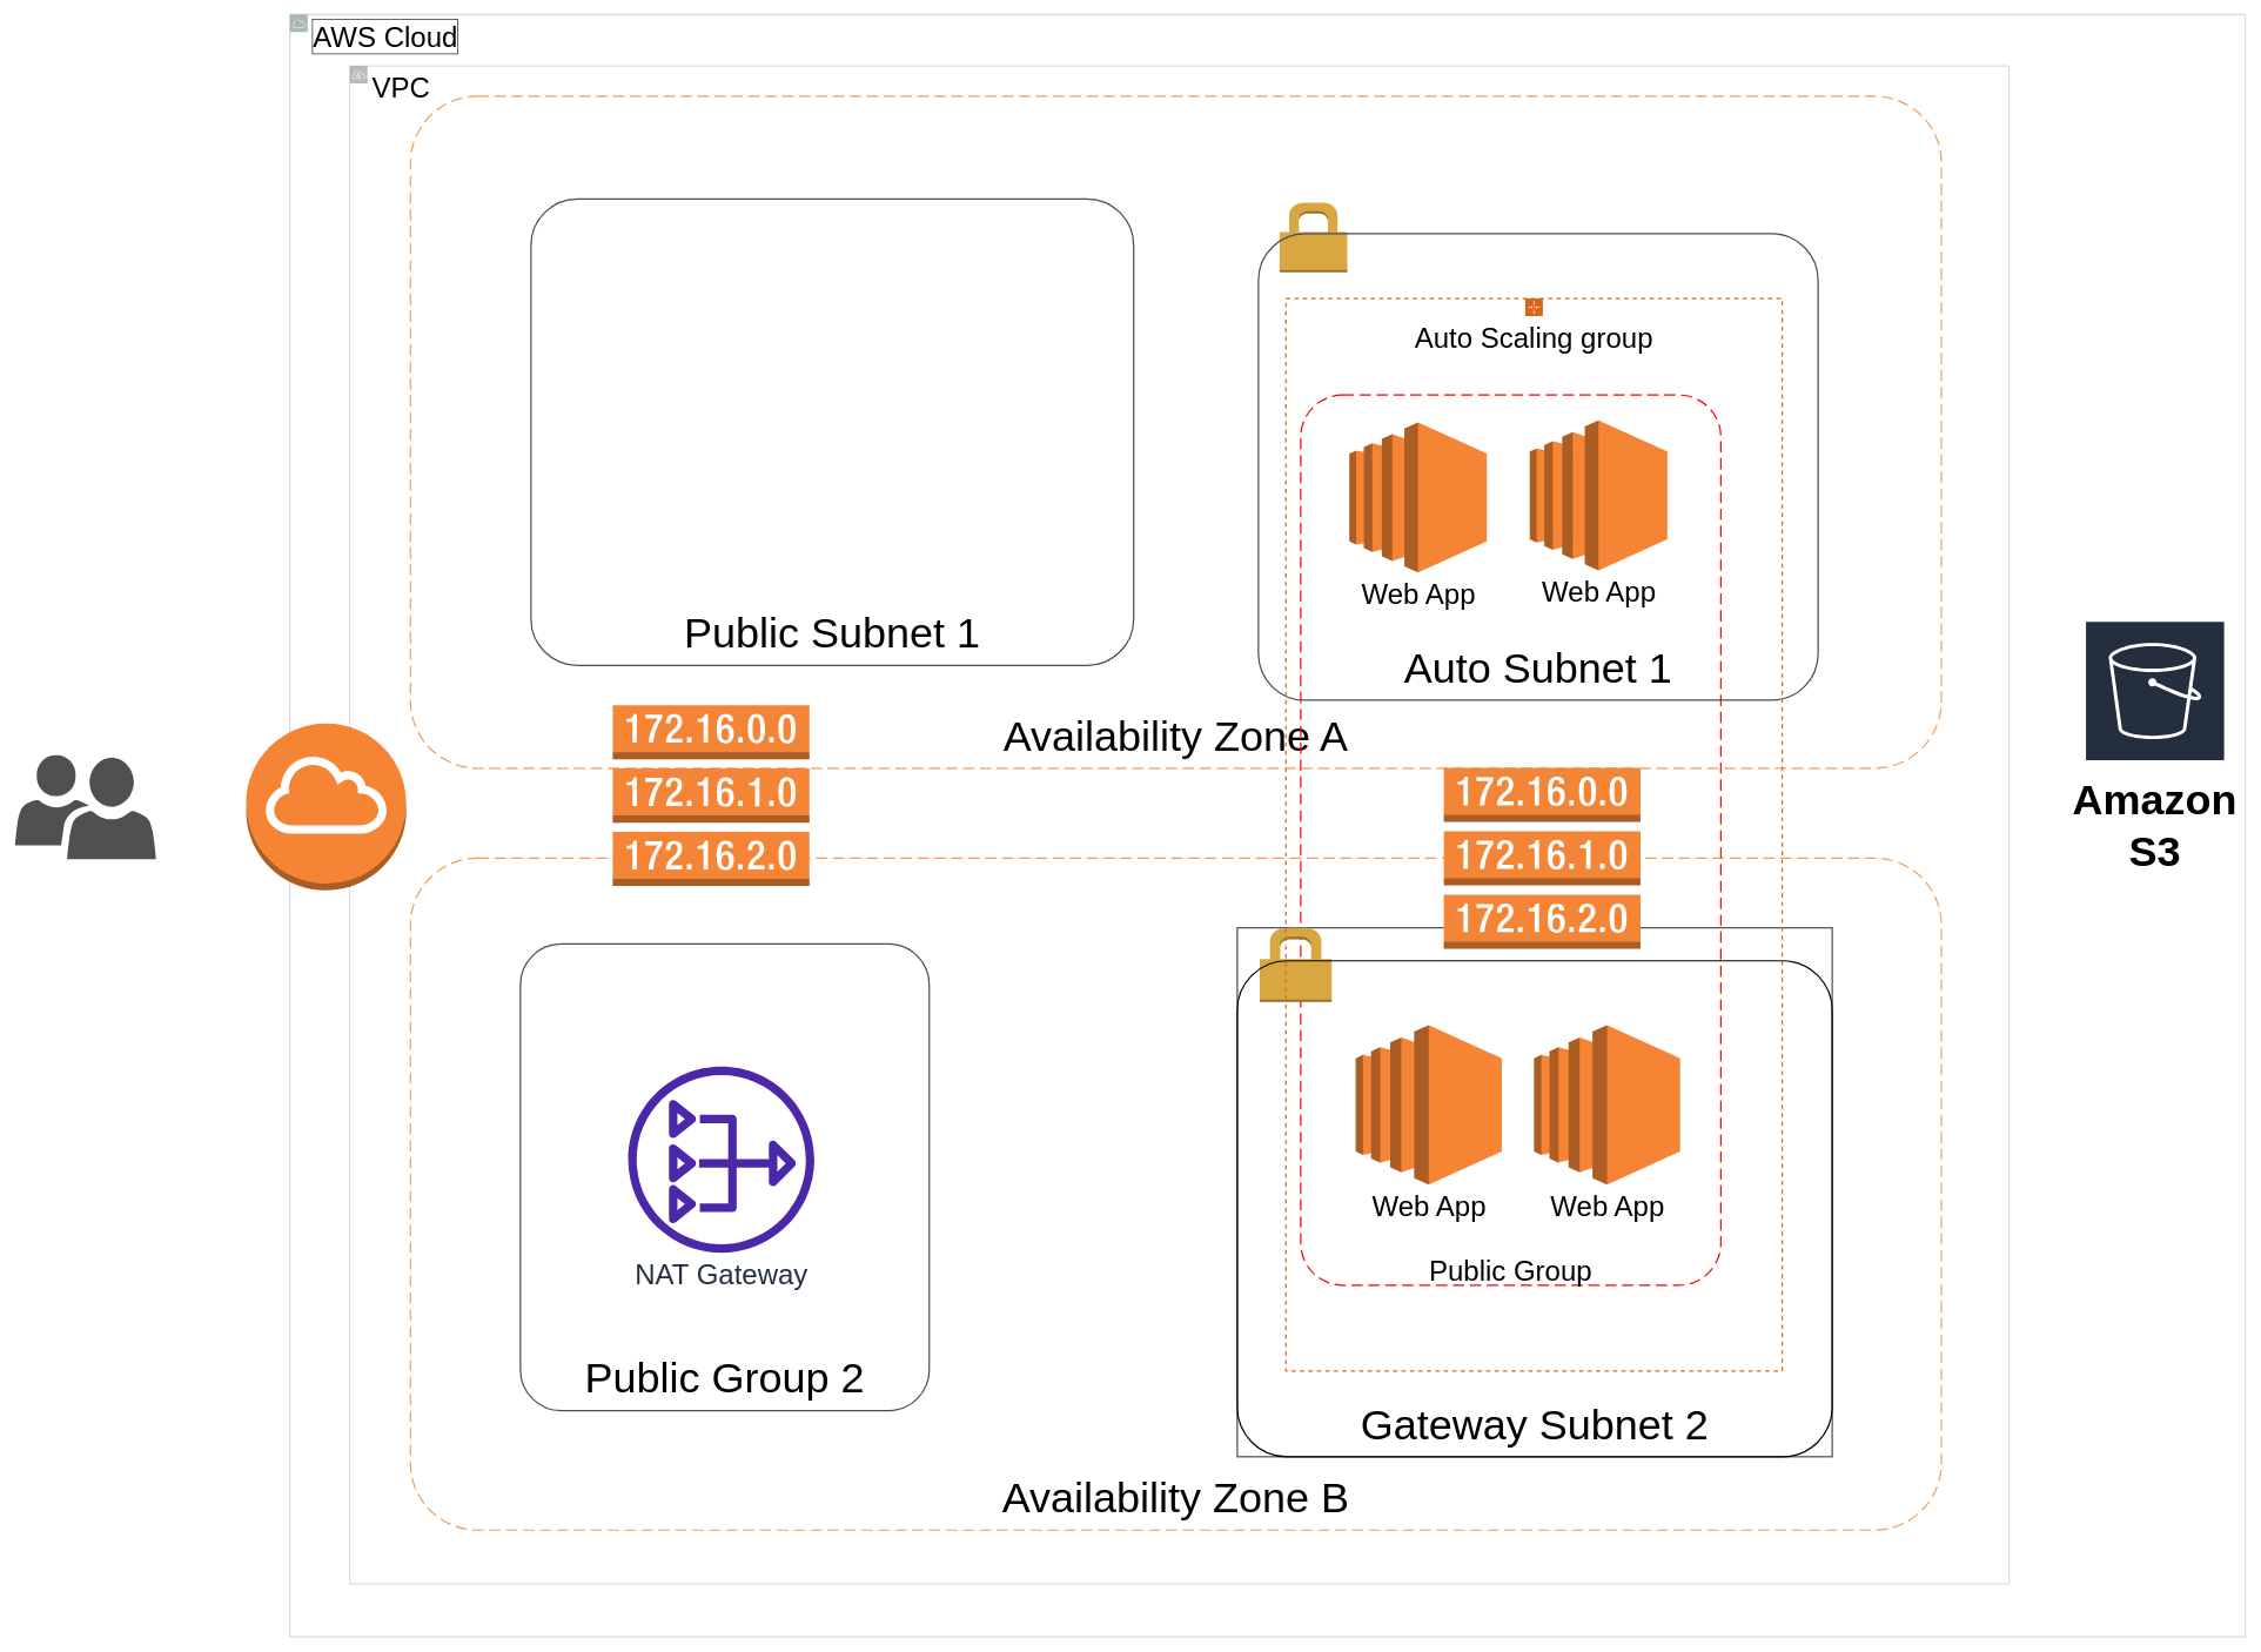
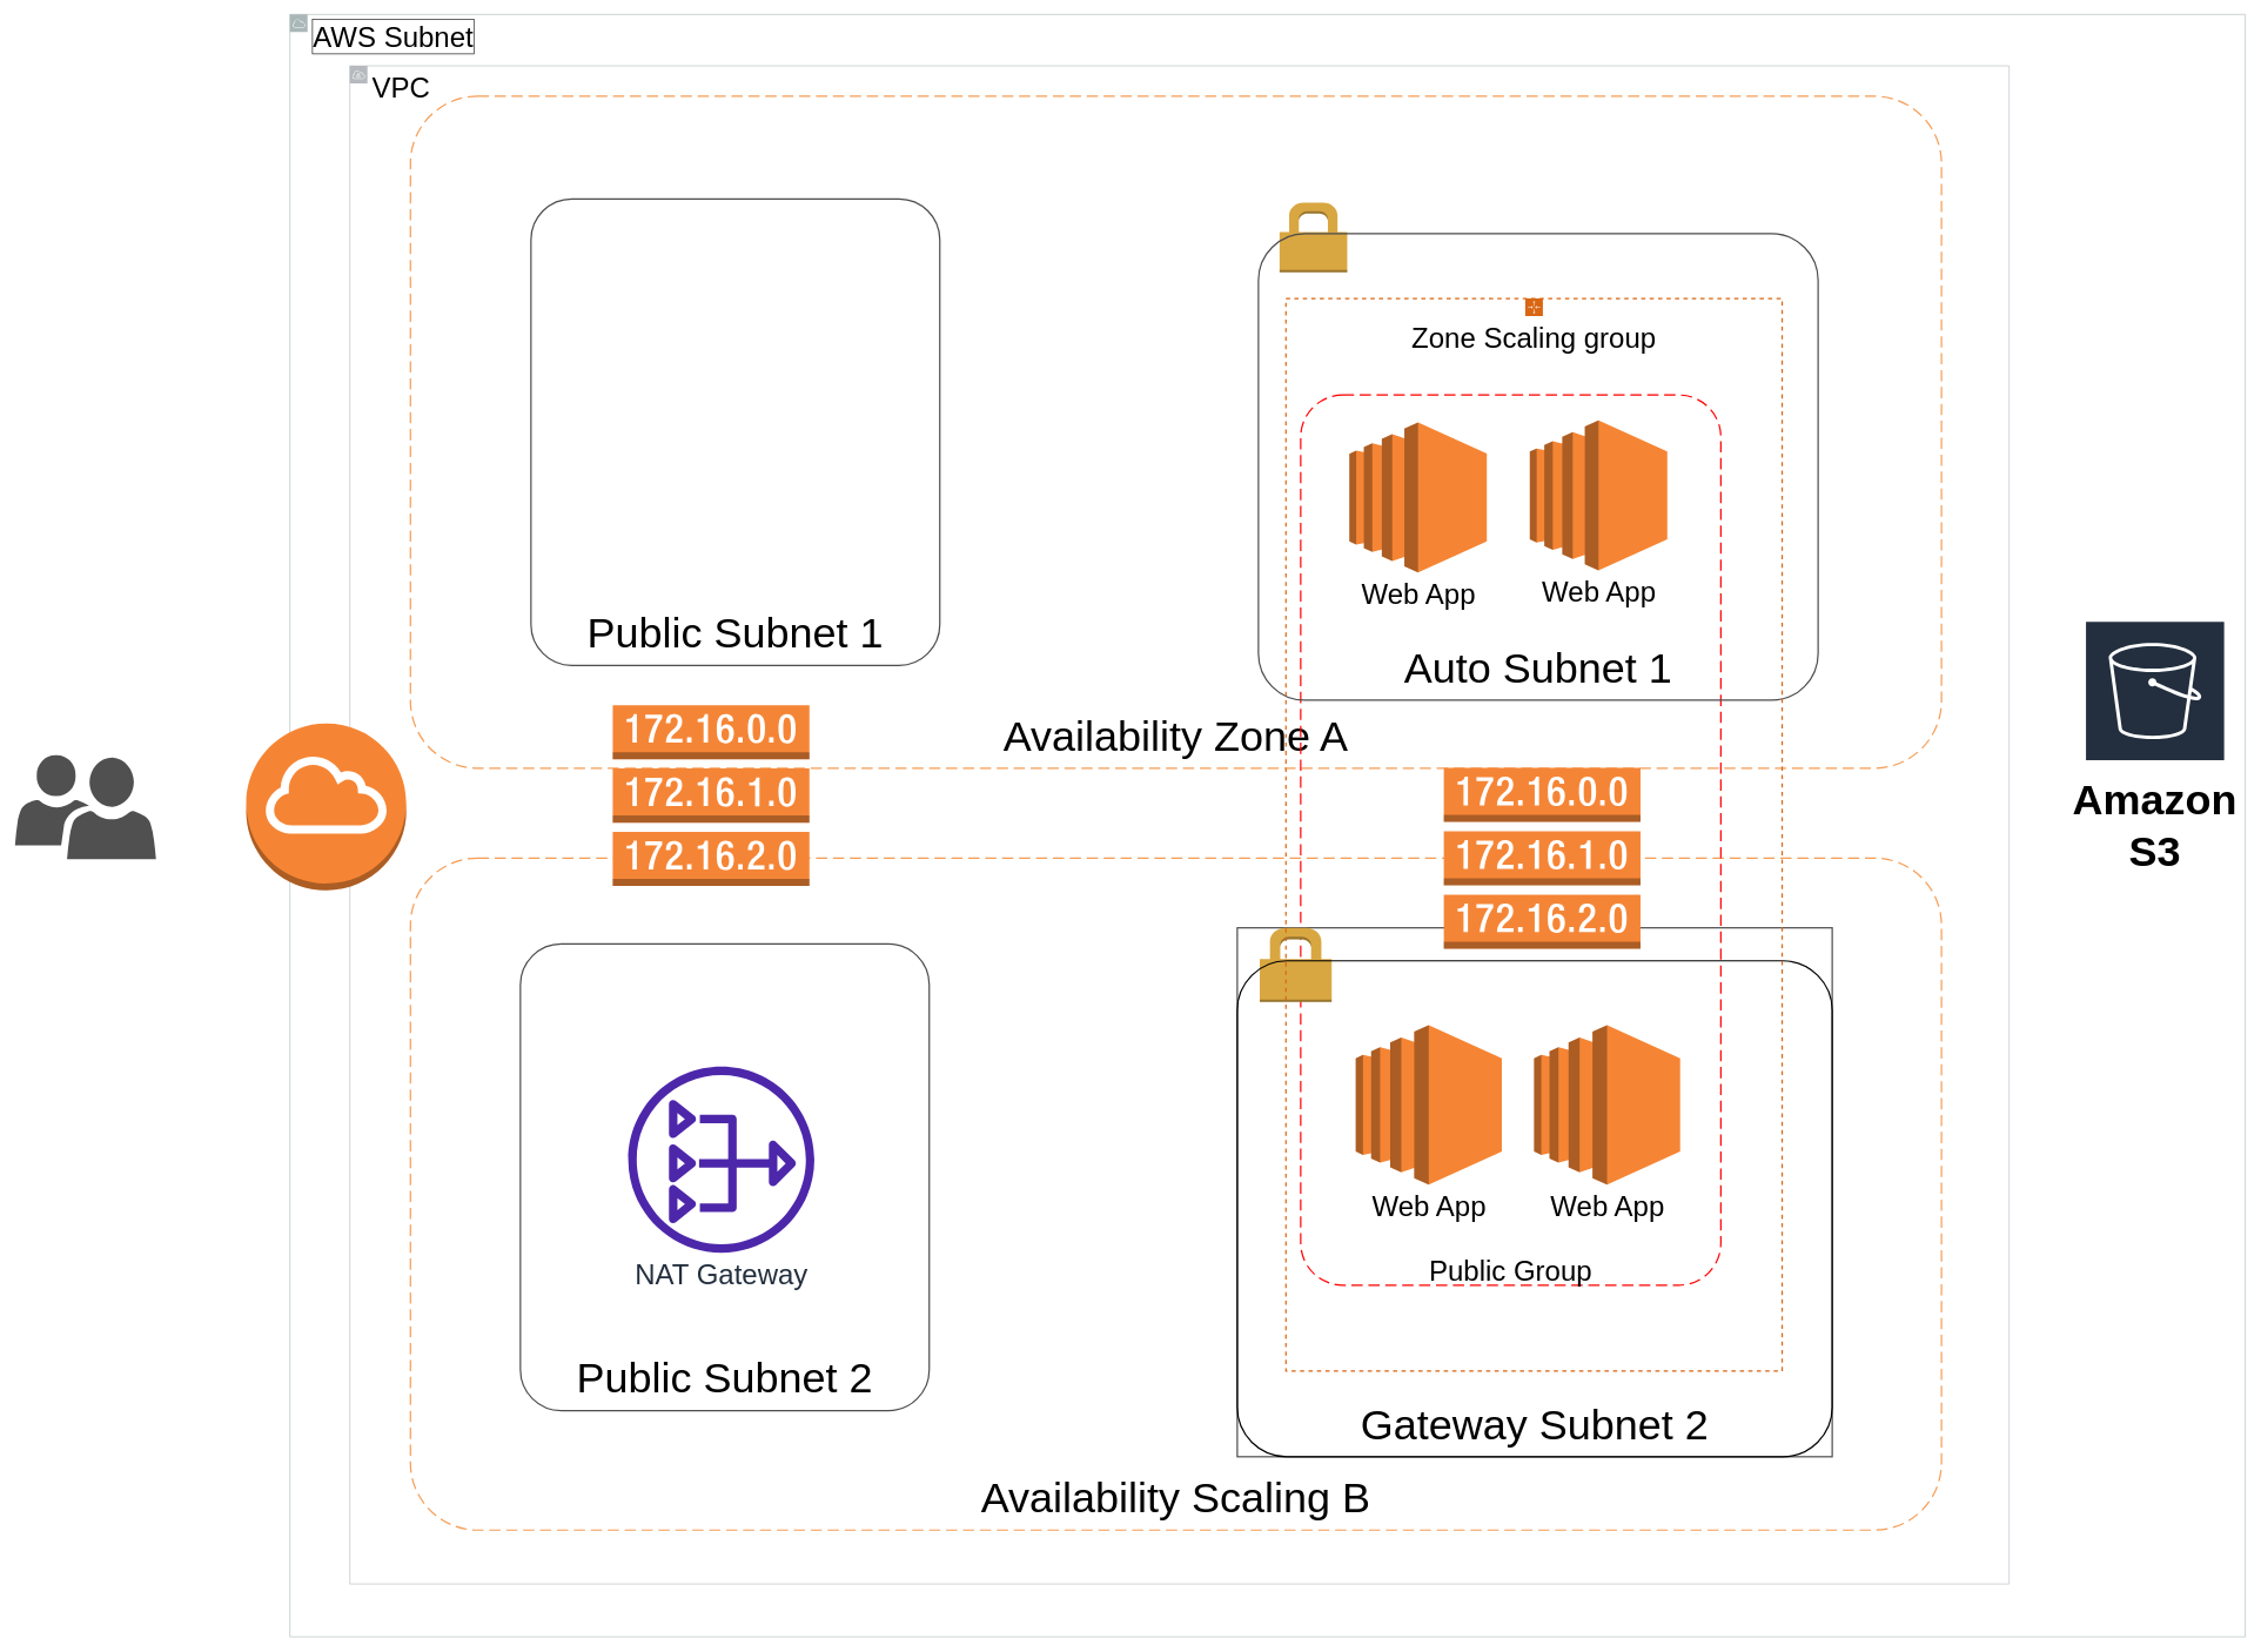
  <mxCell id="0" />
  <mxCell id="1" parent="0" />
- <mxCell id="2" value="AWS Cloud" style="sketch=0;outlineConnect=0;gradientColor=none;html=1;whiteSpace=wrap;fontSize=40;fontStyle=0;shape=mxgraph.aws4.group;grIcon=mxgraph.aws4.group_aws_cloud;strokeColor=#AAB7B8;fillColor=none;verticalAlign=top;align=left;spacingLeft=30;fontColor=#000000;dashed=0;labelBorderColor=#000000;" parent="1" vertex="1"><mxGeometry x="410" y="20" width="2774" height="2302" as="geometry" /></mxCell>
+ <mxCell id="2" value="AWS Subnet" style="sketch=0;outlineConnect=0;gradientColor=none;html=1;whiteSpace=wrap;fontSize=40;fontStyle=0;shape=mxgraph.aws4.group;grIcon=mxgraph.aws4.group_aws_cloud;strokeColor=#AAB7B8;fillColor=none;verticalAlign=top;align=left;spacingLeft=30;fontColor=#000000;dashed=0;labelBorderColor=#000000;" parent="1" vertex="1"><mxGeometry x="410" y="20" width="2774" height="2302" as="geometry" /></mxCell>
  <mxCell id="3" value="VPC" style="sketch=0;outlineConnect=0;gradientColor=none;html=1;whiteSpace=wrap;fontSize=40;fontStyle=0;shape=mxgraph.aws4.group;grIcon=mxgraph.aws4.group_vpc;strokeColor=#B6BABF;fillColor=none;verticalAlign=top;align=left;spacingLeft=30;fontColor=#000000;dashed=0;" parent="1" vertex="1"><mxGeometry x="495" y="93" width="2354" height="2154" as="geometry" /></mxCell>
  <mxCell id="4" value="Availability Zone A" style="rounded=1;arcSize=10;dashed=1;strokeColor=#F59D56;fillColor=none;gradientColor=none;dashPattern=8 4;strokeWidth=2;fontSize=60;verticalAlign=bottom;spacingBottom=20;fontColor=#000000;" parent="1" vertex="1"><mxGeometry x="581" y="136" width="2172" height="953.5" as="geometry" /></mxCell>
- <mxCell id="5" value="Availability Zone B" style="rounded=1;arcSize=10;dashed=1;strokeColor=#F59D56;fillColor=none;gradientColor=none;dashPattern=8 4;strokeWidth=2;fontSize=60;verticalAlign=bottom;spacingBottom=20;fontColor=#000000;" parent="1" vertex="1"><mxGeometry x="581" y="1217" width="2172" height="953.5" as="geometry" /></mxCell>
+ <mxCell id="5" value="Availability Scaling B" style="rounded=1;arcSize=10;dashed=1;strokeColor=#F59D56;fillColor=none;gradientColor=none;dashPattern=8 4;strokeWidth=2;fontSize=60;verticalAlign=bottom;spacingBottom=20;fontColor=#000000;" parent="1" vertex="1"><mxGeometry x="581" y="1217" width="2172" height="953.5" as="geometry" /></mxCell>
  <mxCell id="6" value="Amazon S3" style="sketch=0;outlineConnect=0;fontColor=#000000;gradientColor=none;strokeColor=#ffffff;fillColor=#232F3E;dashed=0;verticalLabelPosition=middle;verticalAlign=bottom;align=center;html=1;whiteSpace=wrap;fontSize=60;fontStyle=1;spacing=3;shape=mxgraph.aws4.productIcon;prIcon=mxgraph.aws4.s3;" parent="1" vertex="1"><mxGeometry x="2957" y="881" width="198" height="366" as="geometry" /></mxCell>
- <mxCell id="7" value="Public Subnet 1" style="rounded=1;arcSize=10;dashed=0;fillColor=none;gradientColor=none;strokeWidth=2;fontSize=60;verticalAlign=bottom;spacingBottom=20;fontColor=#000000;strokeColor=#4D4D4D;" parent="1" vertex="1"><mxGeometry x="752" y="281.75" width="855" height="662" as="geometry" /></mxCell>
+ <mxCell id="7" value="Public Subnet 1" style="rounded=1;arcSize=10;dashed=0;fillColor=none;gradientColor=none;strokeWidth=2;fontSize=60;verticalAlign=bottom;spacingBottom=20;fontColor=#000000;strokeColor=#4D4D4D;" parent="1" vertex="1"><mxGeometry x="752" y="281.75" width="580" height="662" as="geometry" /></mxCell>
  <mxCell id="8" value="" style="outlineConnect=0;dashed=0;verticalLabelPosition=bottom;verticalAlign=top;align=center;html=1;shape=mxgraph.aws3.internet_gateway;fillColor=#F58534;gradientColor=none;labelBorderColor=#000000;fontSize=40;fontColor=#000000;" parent="1" vertex="1"><mxGeometry x="348" y="1026" width="227" height="236.87" as="geometry" /></mxCell>
  <mxCell id="9" value="" style="sketch=0;pointerEvents=1;shadow=0;dashed=0;html=1;strokeColor=none;labelPosition=center;verticalLabelPosition=bottom;verticalAlign=top;align=center;fillColor=#505050;shape=mxgraph.mscae.intune.user_group" parent="1" vertex="1"><mxGeometry x="20" y="1070.44" width="200" height="148" as="geometry" /></mxCell>
  <mxCell id="10" value="Public Group" style="rounded=1;arcSize=10;dashed=1;strokeColor=#ff0000;fillColor=none;gradientColor=none;dashPattern=8 4;strokeWidth=2;labelBorderColor=none;fontSize=40;fontColor=#000000;verticalAlign=bottom;" parent="1" vertex="1"><mxGeometry x="1844" y="560" width="596" height="1263" as="geometry" /></mxCell>
  <mxCell id="11" value="" style="group;fontColor=#000000;labelBorderColor=#000000;fontSize=28;strokeWidth=2;strokeColor=#4D4D4D;" parent="1" vertex="1" connectable="0"><mxGeometry x="1754" y="1316" width="844" height="750.46" as="geometry" /></mxCell>
  <mxCell id="12" value="" style="dashed=0;html=1;shape=mxgraph.aws3.permissions;fillColor=#D9A741;gradientColor=none;dashed=0;fontSize=60;fontColor=#000000;" parent="11" vertex="1"><mxGeometry x="31.889" width="102.045" height="105.234" as="geometry" /></mxCell>
  <mxCell id="13" value="" style="group;fontColor=#000000;" parent="11" vertex="1" connectable="0"><mxGeometry y="46.771" width="844" height="703.689" as="geometry" /></mxCell>
  <mxCell id="14" value="Gateway Subnet 2" style="rounded=1;arcSize=10;dashed=0;fillColor=none;gradientColor=none;strokeWidth=2;fontSize=60;verticalAlign=bottom;spacingBottom=20;fontColor=#000000;" parent="13" vertex="1"><mxGeometry width="844" height="703.689" as="geometry" /></mxCell>
  <mxCell id="15" value="Web App" style="outlineConnect=0;dashed=0;verticalLabelPosition=bottom;verticalAlign=top;align=center;html=1;shape=mxgraph.aws3.ec2;fillColor=#F58534;gradientColor=none;fontSize=40;fontColor=#000000;" parent="13" vertex="1"><mxGeometry x="420.997" y="91.237" width="207.28" height="226.414" as="geometry" /></mxCell>
  <mxCell id="16" value="Web App" style="outlineConnect=0;dashed=0;verticalLabelPosition=bottom;verticalAlign=top;align=center;html=1;shape=mxgraph.aws3.ec2;fillColor=#F58534;gradientColor=none;fontSize=40;fontColor=#000000;" parent="13" vertex="1"><mxGeometry x="168.0" y="91.233" width="207.28" height="226.414" as="geometry" /></mxCell>
  <mxCell id="17" value="" style="dashed=0;html=1;shape=mxgraph.aws3.permissions;fillColor=#D9A741;gradientColor=none;dashed=0;fontSize=60;fontColor=#000000;" parent="1" vertex="1"><mxGeometry x="1814" y="287" width="96" height="99" as="geometry" /></mxCell>
  <mxCell id="18" value="Auto Subnet 1" style="rounded=1;arcSize=10;fillColor=none;gradientColor=none;strokeWidth=2;fontSize=60;verticalAlign=bottom;spacingBottom=20;fontColor=#000000;labelBorderColor=none;strokeColor=#4D4D4D;" parent="1" vertex="1"><mxGeometry x="1784" y="331" width="794" height="662" as="geometry" /></mxCell>
  <mxCell id="19" value="Web App" style="outlineConnect=0;dashed=0;verticalLabelPosition=bottom;verticalAlign=top;align=center;html=1;shape=mxgraph.aws3.ec2;fillColor=#F58534;gradientColor=none;fontSize=40;fontColor=#000000;" parent="1" vertex="1"><mxGeometry x="2169" y="596" width="195" height="213" as="geometry" /></mxCell>
- <mxCell id="20" value="Auto Scaling group" style="points=[[0,0],[0.25,0],[0.5,0],[0.75,0],[1,0],[1,0.25],[1,0.5],[1,0.75],[1,1],[0.75,1],[0.5,1],[0.25,1],[0,1],[0,0.75],[0,0.5],[0,0.25]];outlineConnect=0;gradientColor=none;html=1;whiteSpace=wrap;fontSize=40;fontStyle=0;container=1;pointerEvents=0;collapsible=0;recursiveResize=0;shape=mxgraph.aws4.groupCenter;grIcon=mxgraph.aws4.group_auto_scaling_group;grStroke=1;strokeColor=#D86613;fillColor=none;verticalAlign=top;align=center;fontColor=#000000;dashed=1;spacingTop=25;strokeWidth=2;" parent="1" vertex="1"><mxGeometry x="1823" y="423" width="704" height="1522" as="geometry" /></mxCell>
+ <mxCell id="20" value="Zone Scaling group" style="points=[[0,0],[0.25,0],[0.5,0],[0.75,0],[1,0],[1,0.25],[1,0.5],[1,0.75],[1,1],[0.75,1],[0.5,1],[0.25,1],[0,1],[0,0.75],[0,0.5],[0,0.25]];outlineConnect=0;gradientColor=none;html=1;whiteSpace=wrap;fontSize=40;fontStyle=0;container=1;pointerEvents=0;collapsible=0;recursiveResize=0;shape=mxgraph.aws4.groupCenter;grIcon=mxgraph.aws4.group_auto_scaling_group;grStroke=1;strokeColor=#D86613;fillColor=none;verticalAlign=top;align=center;fontColor=#000000;dashed=1;spacingTop=25;strokeWidth=2;" parent="1" vertex="1"><mxGeometry x="1823" y="423" width="704" height="1522" as="geometry" /></mxCell>
  <mxCell id="21" value="Web App" style="outlineConnect=0;dashed=0;verticalLabelPosition=bottom;verticalAlign=top;align=center;html=1;shape=mxgraph.aws3.ec2;fillColor=#F58534;gradientColor=none;fontSize=40;fontColor=#000000;" parent="20" vertex="1"><mxGeometry x="90" y="176" width="195" height="213" as="geometry" /></mxCell>
  <mxCell id="22" value="" style="outlineConnect=0;dashed=0;verticalLabelPosition=bottom;verticalAlign=top;align=center;html=1;shape=mxgraph.aws3.route_table;fillColor=#F58536;gradientColor=none;" vertex="1" parent="20"><mxGeometry x="224" y="666" width="279" height="256.68" as="geometry" /></mxCell>
- <mxCell id="23" value="Public Group 2" style="rounded=1;arcSize=10;dashed=0;fillColor=none;gradientColor=none;strokeWidth=2;fontSize=60;verticalAlign=bottom;spacingBottom=20;fontColor=#000000;strokeColor=#4D4D4D;" vertex="1" parent="1"><mxGeometry x="737" y="1339" width="580" height="662" as="geometry" /></mxCell>
+ <mxCell id="23" value="Public Subnet 2" style="rounded=1;arcSize=10;dashed=0;fillColor=none;gradientColor=none;strokeWidth=2;fontSize=60;verticalAlign=bottom;spacingBottom=20;fontColor=#000000;strokeColor=#4D4D4D;" vertex="1" parent="1"><mxGeometry x="737" y="1339" width="580" height="662" as="geometry" /></mxCell>
  <mxCell id="24" value="&lt;font style=&quot;font-size: 40px&quot;&gt;NAT Gateway&lt;/font&gt;" style="sketch=0;outlineConnect=0;fontColor=#232F3E;gradientColor=none;fillColor=#4D27AA;strokeColor=none;dashed=0;verticalLabelPosition=bottom;verticalAlign=top;align=center;html=1;fontSize=12;fontStyle=0;aspect=fixed;pointerEvents=1;shape=mxgraph.aws4.nat_gateway;" vertex="1" parent="1"><mxGeometry x="890" y="1513" width="264" height="264" as="geometry" /></mxCell>
  <mxCell id="25" value="" style="outlineConnect=0;dashed=0;verticalLabelPosition=bottom;verticalAlign=top;align=center;html=1;shape=mxgraph.aws3.route_table;fillColor=#F58536;gradientColor=none;" vertex="1" parent="1"><mxGeometry x="868" y="1000" width="279" height="256.68" as="geometry" /></mxCell>
